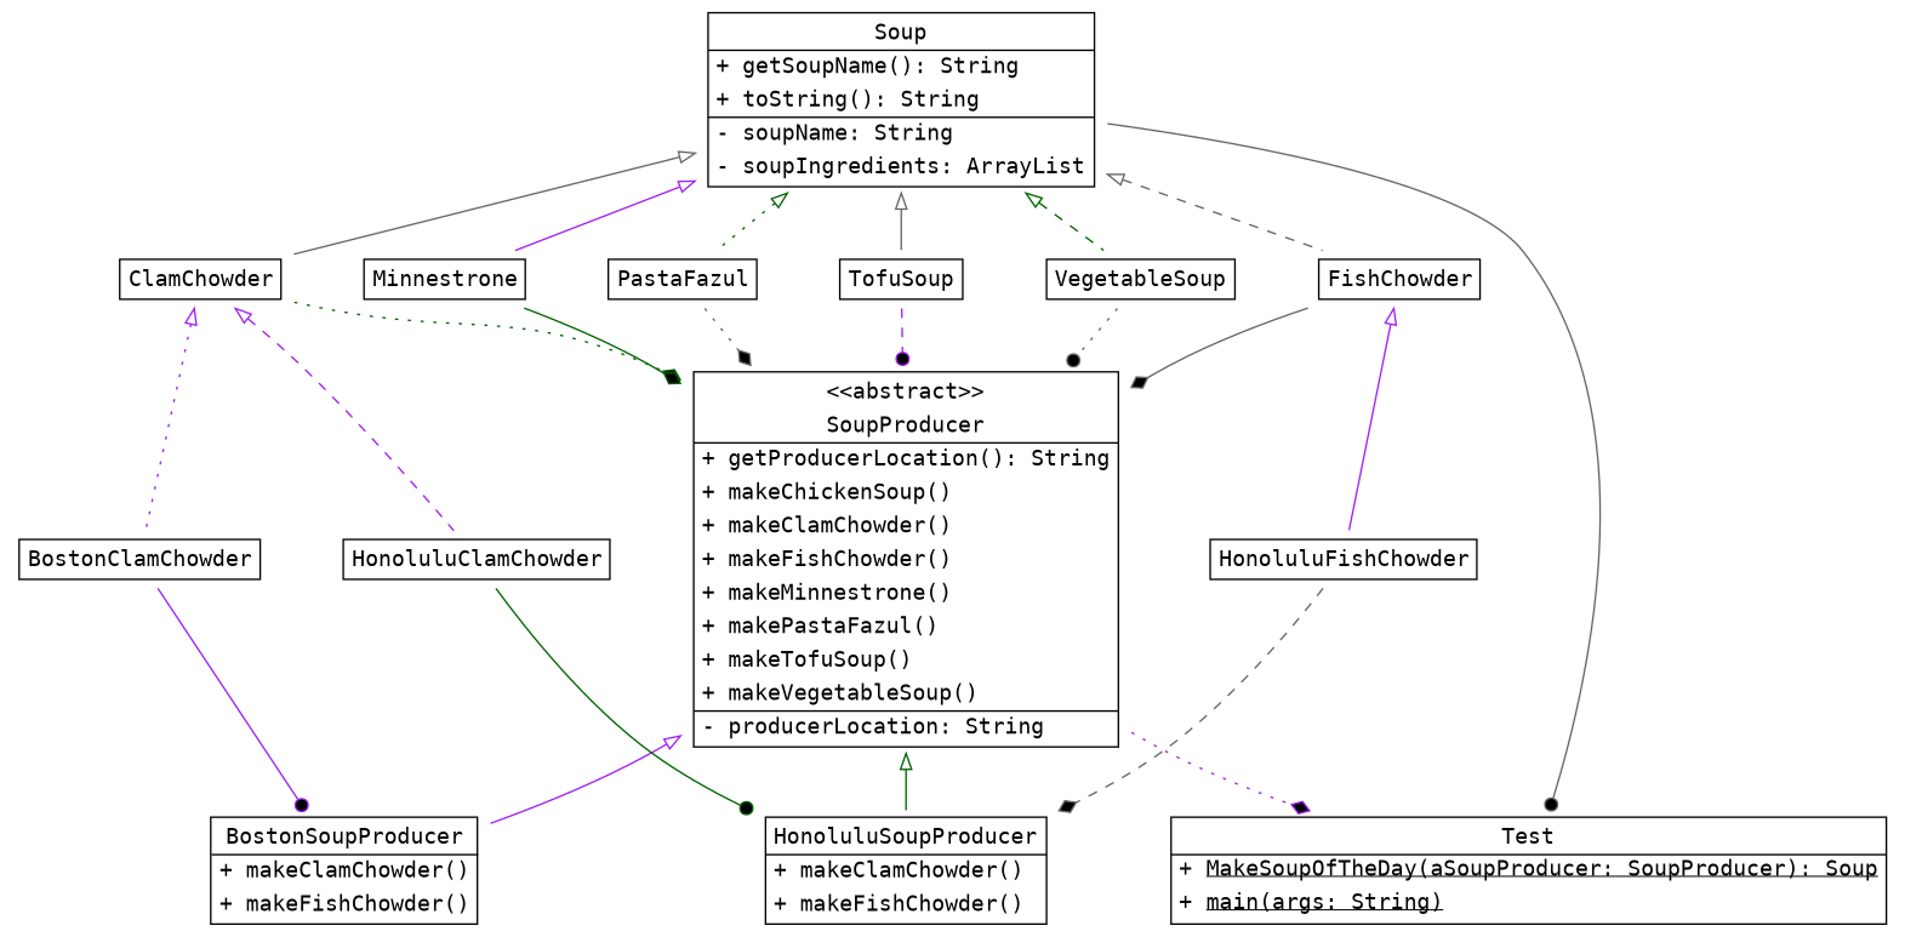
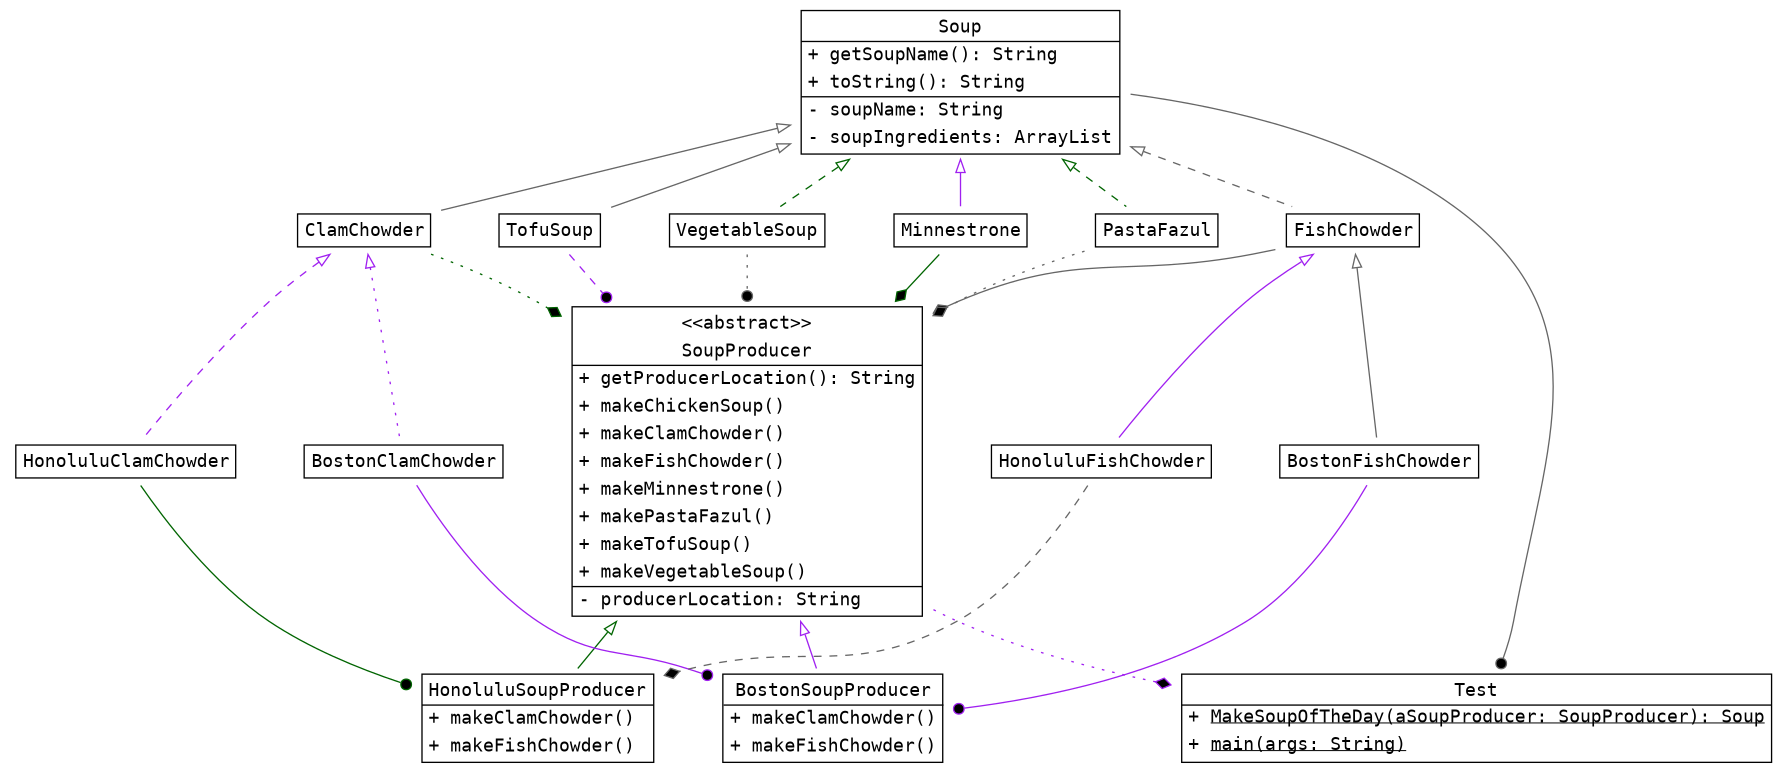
  digraph {
    nodesep=0.5
    node [fontname=monospace shape=none]
    edge [arrowhead=none arrowtail=normal color=purple fillcolor=white style=solid]
    n1 [label=<<table cellborder="0"><tr><td align="center">&lt;&lt;abstract&gt;&gt;</td></tr><tr><td align="center">SoupProducer</td></tr><hr /><tr><td align="left">+ getProducerLocation(): String</td></tr><tr><td align="left">+ makeChickenSoup()</td></tr><tr><td align="left">+ makeClamChowder()</td></tr><tr><td align="left">+ makeFishChowder()</td></tr><tr><td align="left">+ makeMinnestrone()</td></tr><tr><td align="left">+ makePastaFazul()</td></tr><tr><td align="left">+ makeTofuSoup()</td></tr><tr><td align="left">+ makeVegetableSoup()</td></tr><hr /><tr><td align="left">- producerLocation: String</td></tr></table>>]
    n2 [label=<<table cellborder="0"><tr><td align="center">BostonSoupProducer</td></tr><hr /><tr><td align="left">+ makeClamChowder()</td></tr><tr><td align="left">+ makeFishChowder()</td></tr></table>>]
    n3 [label=<<table cellborder="0"><tr><td align="center">HonoluluSoupProducer</td></tr><hr /><tr><td align="left">+ makeClamChowder()</td></tr><tr><td align="left">+ makeFishChowder()</td></tr></table>>]
    n4 [label=<<table cellborder="0"><tr><td align="center">Test</td></tr><hr /><tr><td align="left">+ <u>MakeSoupOfTheDay(aSoupProducer: SoupProducer): Soup</u></td></tr><tr><td align="left">+ <u>main(args: String)</u></td></tr></table>>]
    n5 [label=<<table cellborder="0"><tr><td align="center">Soup</td></tr><hr /><tr><td align="left">+ getSoupName(): String</td></tr><tr><td align="left">+ toString(): String</td></tr><hr /><tr><td align="left">- soupName: String</td></tr><tr><td align="left">- soupIngredients: ArrayList</td></tr></table>>]
    n6 [label=<<table cellborder="0"><tr><td align="center">ClamChowder</td></tr></table>>]
    n7 [label=<<table cellborder="0"><tr><td align="center">FishChowder</td></tr></table>>]
    n8 [label=<<table cellborder="0"><tr><td align="center">Minnestrone</td></tr></table>>]
    n9 [label=<<table cellborder="0"><tr><td align="center">PastaFazul</td></tr></table>>]
    n10 [label=<<table cellborder="0"><tr><td align="center">TofuSoup</td></tr></table>>]
    n11 [label=<<table cellborder="0"><tr><td align="center">VegetableSoup</td></tr></table>>]
    n12 [label=<<table cellborder="0"><tr><td align="center">BostonClamChowder</td></tr></table>>]
    n13 [label=<<table cellborder="0"><tr><td align="center">HonoluluClamChowder</td></tr></table>>]
+   n14 [label=<<table cellborder="0"><tr><td align="center">BostonFishChowder</td></tr></table>>]
    n15 [label=<<table cellborder="0"><tr><td align="center">HonoluluFishChowder</td></tr></table>>]
    n1 -> n2 [dir=both]
    n1 -> n3 [color=darkgreen dir=both]
    n1 -> n4 [arrowhead=diamond arrowtail=none fillcolor=black style=dotted]
    n5 -> n4 [arrowhead=dot arrowtail=none color=gray40 fillcolor=black]
    n5 -> n6 [color=gray40 dir=both]
    n5 -> n7 [color=gray40 dir=both style=dashed]
    n5 -> n8 [dir=both]
-   n5 -> n9 [color=darkgreen dir=both style=dotted]
+   n5 -> n9 [color=darkgreen dir=both style=dashed]
    n5 -> n10 [color=gray40 dir=both]
    n5 -> n11 [color=darkgreen dir=both style=dashed]
    n6 -> n1 [arrowhead=diamond arrowtail=none color=darkgreen fillcolor=black style=dotted]
    n6 -> n12 [dir=both style=dotted]
    n6 -> n13 [dir=both style=dashed]
    n7 -> n1 [arrowhead=diamond arrowtail=none color=gray40 fillcolor=black]
+   n7 -> n14 [color=gray40 dir=both]
    n7 -> n15 [dir=both]
    n8 -> n1 [arrowhead=diamond arrowtail=none color=darkgreen fillcolor=black]
    n9 -> n1 [arrowhead=diamond arrowtail=none color=gray40 fillcolor=black style=dotted]
    n10 -> n1 [arrowhead=dot arrowtail=none fillcolor=black style=dashed]
    n11 -> n1 [arrowhead=dot arrowtail=none color=gray40 fillcolor=black style=dotted]
    n12 -> n2 [arrowhead=dot arrowtail=none fillcolor=black]
    n13 -> n3 [arrowhead=dot arrowtail=none color=darkgreen fillcolor=black]
+   n14 -> n2 [arrowhead=dot arrowtail=none fillcolor=black]
    n15 -> n3 [arrowhead=diamond arrowtail=none color=gray40 fillcolor=black style=dashed]
  }
